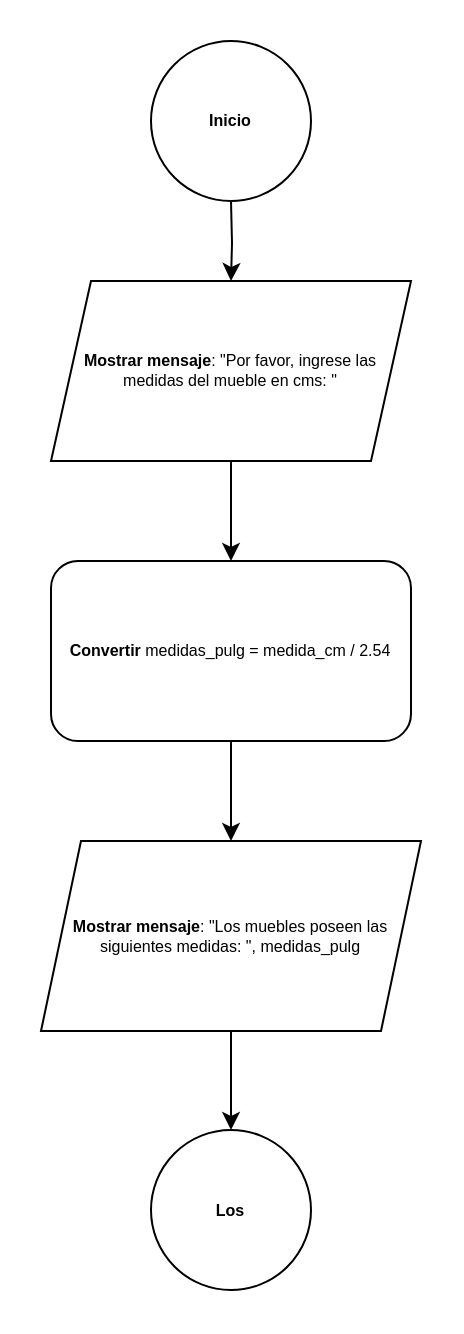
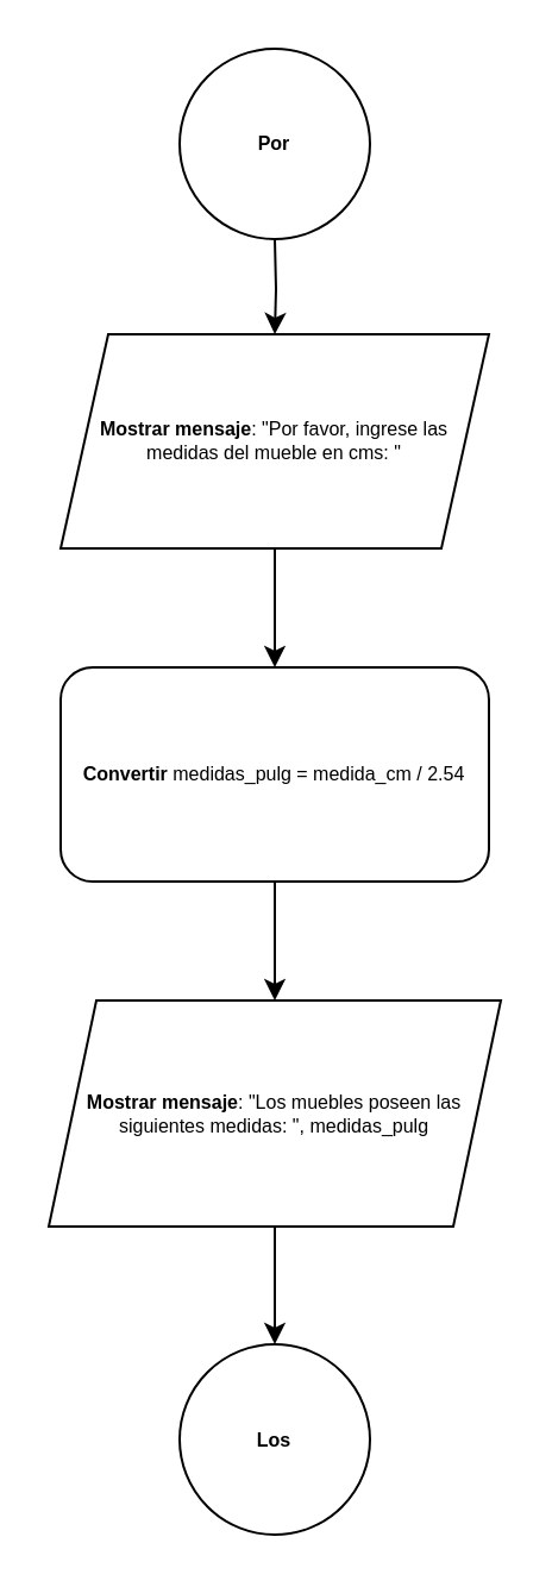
  <mxCell id="0" />
  <mxCell id="1" parent="0" />
  <mxCell id="2" style="edgeStyle=orthogonalEdgeStyle;rounded=0;orthogonalLoop=1;jettySize=auto;html=1;strokeColor=#000000;" edge="1" parent="1" target="5"><mxGeometry relative="1" as="geometry"><mxPoint x="115" y="100" as="sourcePoint" /></mxGeometry></mxCell>
- <mxCell id="3" value="&lt;b style=&quot;line-height: 100%;&quot;&gt;Inicio&lt;/b&gt;" style="ellipse;whiteSpace=wrap;html=1;aspect=fixed;fillColor=#FFFFFF;strokeColor=#000000;fontColor=#000000;fontSize=8;" vertex="1" parent="1"><mxGeometry x="75" y="20" width="80" height="80" as="geometry" /></mxCell>
+ <mxCell id="3" value="&lt;b style=&quot;line-height: 100%;&quot;&gt;Por&lt;/b&gt;" style="ellipse;whiteSpace=wrap;html=1;aspect=fixed;fillColor=#FFFFFF;strokeColor=#000000;fontColor=#000000;fontSize=8;" vertex="1" parent="1"><mxGeometry x="75" y="20" width="80" height="80" as="geometry" /></mxCell>
  <mxCell id="4" style="edgeStyle=orthogonalEdgeStyle;shape=connector;rounded=0;orthogonalLoop=1;jettySize=auto;html=1;strokeColor=#000000;align=center;verticalAlign=middle;fontFamily=Helvetica;fontSize=11;fontColor=default;labelBackgroundColor=default;endArrow=classic;" edge="1" parent="1" source="5" target="7"><mxGeometry relative="1" as="geometry" /></mxCell>
  <mxCell id="5" value="&lt;b&gt;Mostrar mensaje&lt;/b&gt;: &quot;Por favor, ingrese las medidas del mueble en cms: &quot;" style="shape=parallelogram;perimeter=parallelogramPerimeter;whiteSpace=wrap;html=1;fixedSize=1;fillColor=#FFFFFF;strokeColor=#000000;fontColor=#000000;fontSize=8;" vertex="1" parent="1"><mxGeometry x="25" y="140" width="180" height="90" as="geometry" /></mxCell>
  <mxCell id="6" style="edgeStyle=orthogonalEdgeStyle;shape=connector;rounded=0;orthogonalLoop=1;jettySize=auto;html=1;strokeColor=#000000;align=center;verticalAlign=middle;fontFamily=Helvetica;fontSize=11;fontColor=default;labelBackgroundColor=default;endArrow=classic;" edge="1" parent="1" source="7" target="9"><mxGeometry relative="1" as="geometry" /></mxCell>
  <mxCell id="7" value="&lt;b&gt;Convertir&lt;/b&gt; medidas_pulg = medida_cm / 2.54" style="whiteSpace=wrap;html=1;strokeColor=#000000;align=center;verticalAlign=middle;fontFamily=Helvetica;fontSize=8;fontColor=#000000;fillColor=#FFFFFF;rounded=1;" vertex="1" parent="1"><mxGeometry x="25" y="280" width="180" height="90" as="geometry" /></mxCell>
  <mxCell id="8" style="edgeStyle=orthogonalEdgeStyle;shape=connector;rounded=0;orthogonalLoop=1;jettySize=auto;html=1;entryX=0.5;entryY=0;entryDx=0;entryDy=0;strokeColor=#000000;align=center;verticalAlign=middle;fontFamily=Helvetica;fontSize=11;fontColor=default;labelBackgroundColor=default;endArrow=classic;" edge="1" parent="1" source="9" target="10"><mxGeometry relative="1" as="geometry" /></mxCell>
  <mxCell id="9" value="&lt;b&gt;Mostrar mensaje&lt;/b&gt;: &quot;Los muebles poseen las siguientes medidas: &quot;, medidas_pulg" style="shape=parallelogram;perimeter=parallelogramPerimeter;whiteSpace=wrap;html=1;fixedSize=1;fillColor=#FFFFFF;strokeColor=#000000;fontColor=#000000;fontSize=8;align=center;verticalAlign=middle;" vertex="1" parent="1"><mxGeometry x="20" y="420" width="190" height="95" as="geometry" /></mxCell>
  <mxCell id="10" value="&lt;b style=&quot;line-height: 100%;&quot;&gt;Los&lt;/b&gt;" style="ellipse;whiteSpace=wrap;html=1;aspect=fixed;fillColor=#FFFFFF;strokeColor=#000000;fontColor=#000000;fontSize=8;" vertex="1" parent="1"><mxGeometry x="75" y="564.5" width="80" height="80" as="geometry" /></mxCell>
